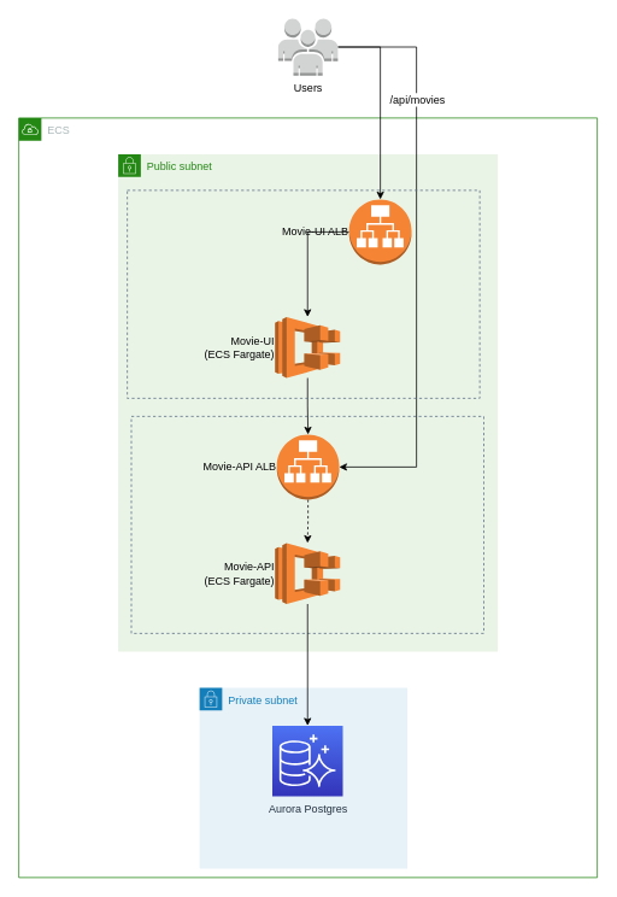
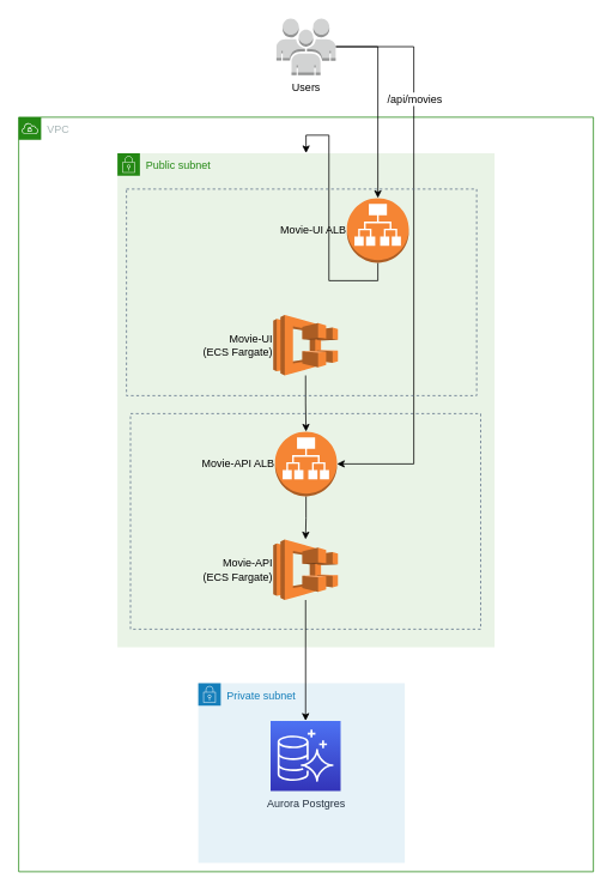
  <mxCell id="0" />
  <mxCell id="1" parent="0" />
  <mxCell id="2" value="Public subnet" style="points=[[0,0],[0.25,0],[0.5,0],[0.75,0],[1,0],[1,0.25],[1,0.5],[1,0.75],[1,1],[0.75,1],[0.5,1],[0.25,1],[0,1],[0,0.75],[0,0.5],[0,0.25]];outlineConnect=0;gradientColor=none;html=1;whiteSpace=wrap;fontSize=12;fontStyle=0;shape=mxgraph.aws4.group;grIcon=mxgraph.aws4.group_security_group;grStroke=0;strokeColor=#248814;fillColor=#E9F3E6;verticalAlign=top;align=left;spacingLeft=30;fontColor=#248814;dashed=0;" vertex="1" parent="1"><mxGeometry x="130" y="170" width="420" height="550" as="geometry" /></mxCell>
  <mxCell id="3" value="" style="fillColor=none;strokeColor=#5A6C86;dashed=1;verticalAlign=bottom;fontStyle=0;fontColor=#5A6C86;labelPosition=center;verticalLabelPosition=top;align=center;labelBorderColor=#000000;" vertex="1" parent="1"><mxGeometry x="144.5" y="460" width="390" height="240" as="geometry" /></mxCell>
- <mxCell id="4" value="ECS" style="points=[[0,0],[0.25,0],[0.5,0],[0.75,0],[1,0],[1,0.25],[1,0.5],[1,0.75],[1,1],[0.75,1],[0.5,1],[0.25,1],[0,1],[0,0.75],[0,0.5],[0,0.25]];outlineConnect=0;gradientColor=none;html=1;whiteSpace=wrap;fontSize=12;fontStyle=0;shape=mxgraph.aws4.group;grIcon=mxgraph.aws4.group_vpc;strokeColor=#248814;fillColor=none;verticalAlign=top;align=left;spacingLeft=30;fontColor=#AAB7B8;dashed=0;" vertex="1" parent="1"><mxGeometry x="20" y="130" width="640" height="840" as="geometry" /></mxCell>
+ <mxCell id="4" value="VPC" style="points=[[0,0],[0.25,0],[0.5,0],[0.75,0],[1,0],[1,0.25],[1,0.5],[1,0.75],[1,1],[0.75,1],[0.5,1],[0.25,1],[0,1],[0,0.75],[0,0.5],[0,0.25]];outlineConnect=0;gradientColor=none;html=1;whiteSpace=wrap;fontSize=12;fontStyle=0;shape=mxgraph.aws4.group;grIcon=mxgraph.aws4.group_vpc;strokeColor=#248814;fillColor=none;verticalAlign=top;align=left;spacingLeft=30;fontColor=#AAB7B8;dashed=0;" vertex="1" parent="1"><mxGeometry x="20" y="130" width="640" height="840" as="geometry" /></mxCell>
  <mxCell id="5" value="Private subnet" style="points=[[0,0],[0.25,0],[0.5,0],[0.75,0],[1,0],[1,0.25],[1,0.5],[1,0.75],[1,1],[0.75,1],[0.5,1],[0.25,1],[0,1],[0,0.75],[0,0.5],[0,0.25]];outlineConnect=0;gradientColor=none;html=1;whiteSpace=wrap;fontSize=12;fontStyle=0;shape=mxgraph.aws4.group;grIcon=mxgraph.aws4.group_security_group;grStroke=0;strokeColor=#147EBA;fillColor=#E6F2F8;verticalAlign=top;align=left;spacingLeft=30;fontColor=#147EBA;dashed=0;" vertex="1" parent="1"><mxGeometry x="220" y="760" width="230" height="200" as="geometry" /></mxCell>
  <mxCell id="6" value="Aurora Postgres" style="outlineConnect=0;fontColor=#232F3E;gradientColor=#4D72F3;gradientDirection=north;fillColor=#3334B9;strokeColor=#ffffff;dashed=0;verticalLabelPosition=bottom;verticalAlign=top;align=center;html=1;fontSize=12;fontStyle=0;aspect=fixed;shape=mxgraph.aws4.resourceIcon;resIcon=mxgraph.aws4.aurora;" vertex="1" parent="1"><mxGeometry x="300.5" y="802" width="78" height="78" as="geometry" /></mxCell>
- <mxCell id="7" style="edgeStyle=orthogonalEdgeStyle;rounded=0;orthogonalLoop=1;jettySize=auto;html=1;" edge="1" parent="1" source="8" target="12"><mxGeometry relative="1" as="geometry" /></mxCell>
+ <mxCell id="7" style="edgeStyle=orthogonalEdgeStyle;rounded=0;orthogonalLoop=1;jettySize=auto;html=1;" edge="1" parent="1" source="8" target="2"><mxGeometry relative="1" as="geometry" /></mxCell>
  <mxCell id="8" value="Movie-UI ALB" style="outlineConnect=0;dashed=0;verticalLabelPosition=middle;verticalAlign=middle;align=right;html=1;shape=mxgraph.aws3.application_load_balancer;fillColor=#F58534;gradientColor=none;labelPosition=left;" vertex="1" parent="1"><mxGeometry x="385.5" y="220" width="69" height="72" as="geometry" /></mxCell>
- <mxCell id="9" style="edgeStyle=orthogonalEdgeStyle;rounded=0;orthogonalLoop=1;jettySize=auto;html=1;dashed=1;" edge="1" parent="1" source="10" target="14"><mxGeometry relative="1" as="geometry" /></mxCell>
+ <mxCell id="9" style="edgeStyle=orthogonalEdgeStyle;rounded=0;orthogonalLoop=1;jettySize=auto;html=1;" edge="1" parent="1" source="10" target="14"><mxGeometry relative="1" as="geometry" /></mxCell>
  <mxCell id="10" value="Movie-API ALB" style="outlineConnect=0;dashed=0;verticalLabelPosition=middle;verticalAlign=middle;align=right;html=1;shape=mxgraph.aws3.application_load_balancer;fillColor=#F58534;gradientColor=none;labelPosition=left;" vertex="1" parent="1"><mxGeometry x="305.5" y="480" width="69" height="72" as="geometry" /></mxCell>
  <mxCell id="11" style="edgeStyle=orthogonalEdgeStyle;rounded=0;orthogonalLoop=1;jettySize=auto;html=1;" edge="1" parent="1" source="12" target="10"><mxGeometry relative="1" as="geometry" /></mxCell>
  <mxCell id="12" value="Movie-UI&lt;br&gt;(ECS Fargate)" style="outlineConnect=0;dashed=0;verticalLabelPosition=middle;verticalAlign=middle;align=right;html=1;shape=mxgraph.aws3.ecs;fillColor=#F58534;gradientColor=none;labelPosition=left;" vertex="1" parent="1"><mxGeometry x="303.5" y="350" width="72" height="67.5" as="geometry" /></mxCell>
  <mxCell id="13" style="edgeStyle=orthogonalEdgeStyle;rounded=0;orthogonalLoop=1;jettySize=auto;html=1;" edge="1" parent="1" source="14" target="6"><mxGeometry relative="1" as="geometry"><Array as="points" /></mxGeometry></mxCell>
  <mxCell id="14" value="Movie-API&lt;br&gt;(ECS Fargate)" style="outlineConnect=0;dashed=0;verticalLabelPosition=middle;verticalAlign=middle;align=right;html=1;shape=mxgraph.aws3.ecs;fillColor=#F58534;gradientColor=none;labelPosition=left;" vertex="1" parent="1"><mxGeometry x="303.5" y="600" width="72" height="67.5" as="geometry" /></mxCell>
  <mxCell id="15" style="edgeStyle=orthogonalEdgeStyle;rounded=0;orthogonalLoop=1;jettySize=auto;html=1;entryX=0.5;entryY=0;entryDx=0;entryDy=0;entryPerimeter=0;" edge="1" parent="1" source="18" target="8"><mxGeometry relative="1" as="geometry" /></mxCell>
  <mxCell id="16" style="edgeStyle=orthogonalEdgeStyle;rounded=0;orthogonalLoop=1;jettySize=auto;html=1;entryX=1;entryY=0.5;entryDx=0;entryDy=0;entryPerimeter=0;exitX=1;exitY=0.5;exitDx=0;exitDy=0;exitPerimeter=0;" edge="1" parent="1" source="18" target="10"><mxGeometry relative="1" as="geometry"><Array as="points"><mxPoint x="460" y="52" /><mxPoint x="460" y="516" /></Array></mxGeometry></mxCell>
  <mxCell id="17" value="/api/movies" style="text;html=1;align=center;verticalAlign=middle;resizable=0;points=[];labelBackgroundColor=#ffffff;" vertex="1" connectable="0" parent="16"><mxGeometry x="-0.871" y="-2" relative="1" as="geometry"><mxPoint x="46" y="56" as="offset" /></mxGeometry></mxCell>
  <mxCell id="18" value="Users" style="outlineConnect=0;dashed=0;verticalLabelPosition=bottom;verticalAlign=top;align=center;html=1;shape=mxgraph.aws3.users;fillColor=#D2D3D3;gradientColor=none;" vertex="1" parent="1"><mxGeometry x="307" y="20" width="66" height="63" as="geometry" /></mxCell>
  <mxCell id="19" value="" style="fillColor=none;strokeColor=#5A6C86;dashed=1;verticalAlign=bottom;fontStyle=0;fontColor=#5A6C86;labelPosition=center;verticalLabelPosition=top;align=center;labelBorderColor=#000000;" vertex="1" parent="1"><mxGeometry x="140" y="210" width="390" height="230" as="geometry" /></mxCell>
